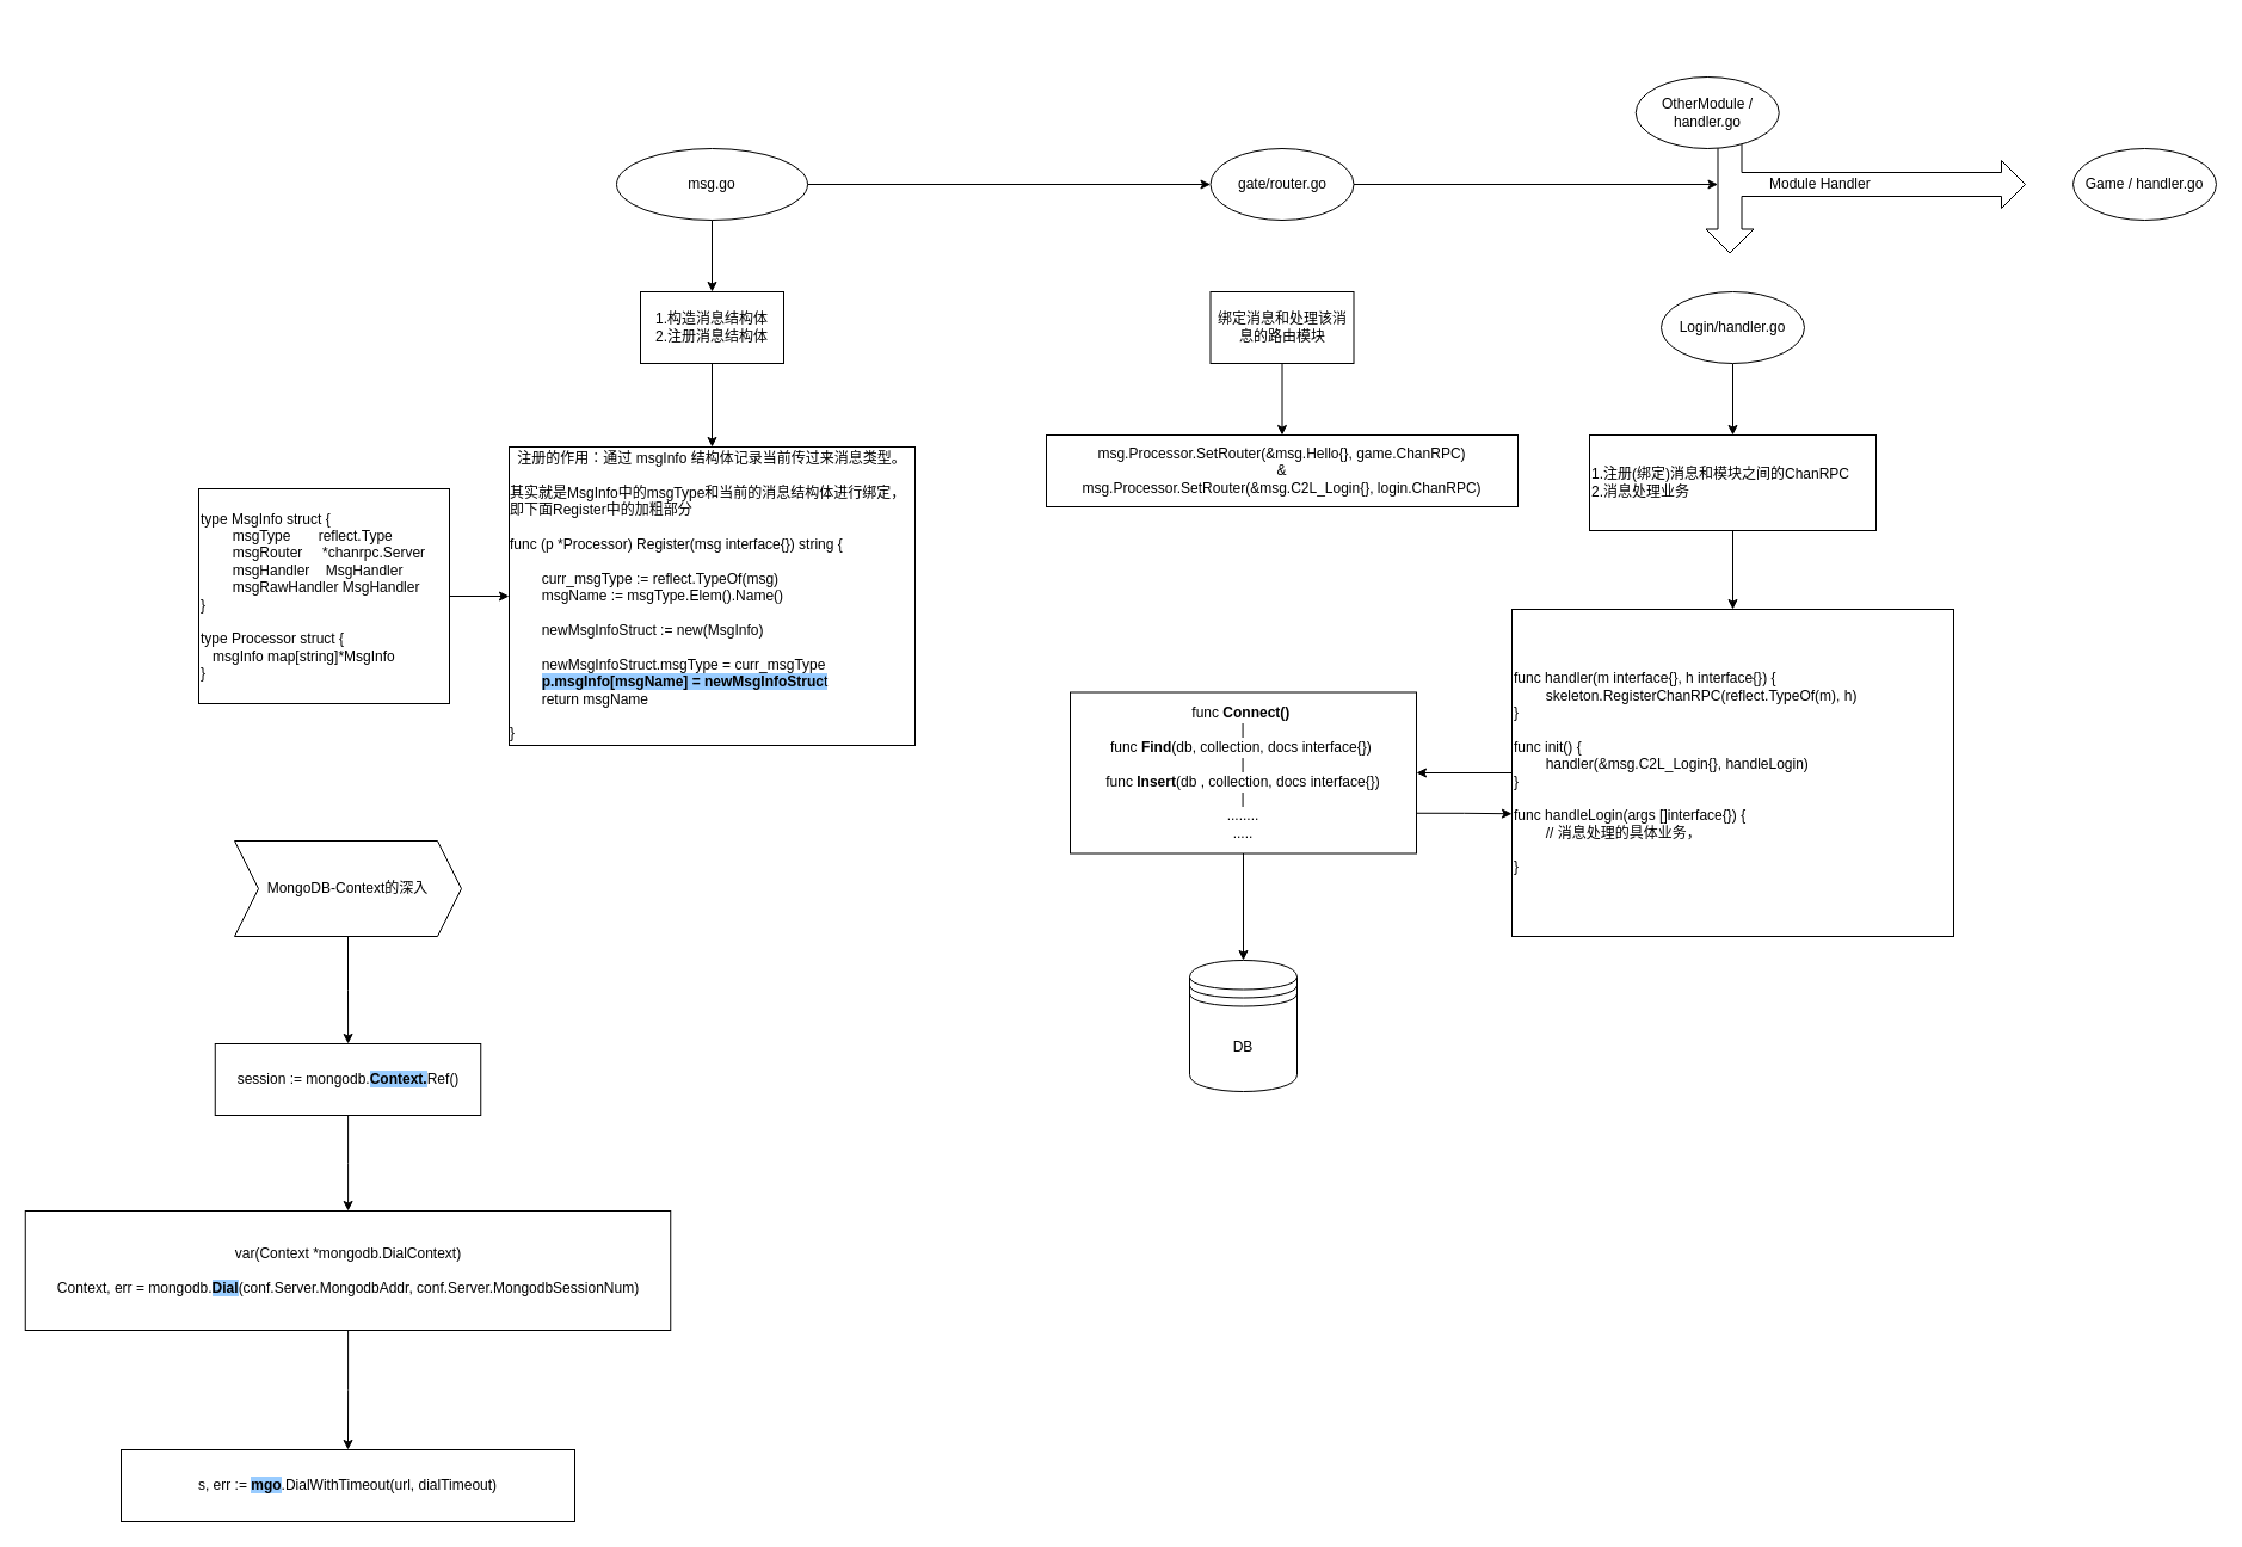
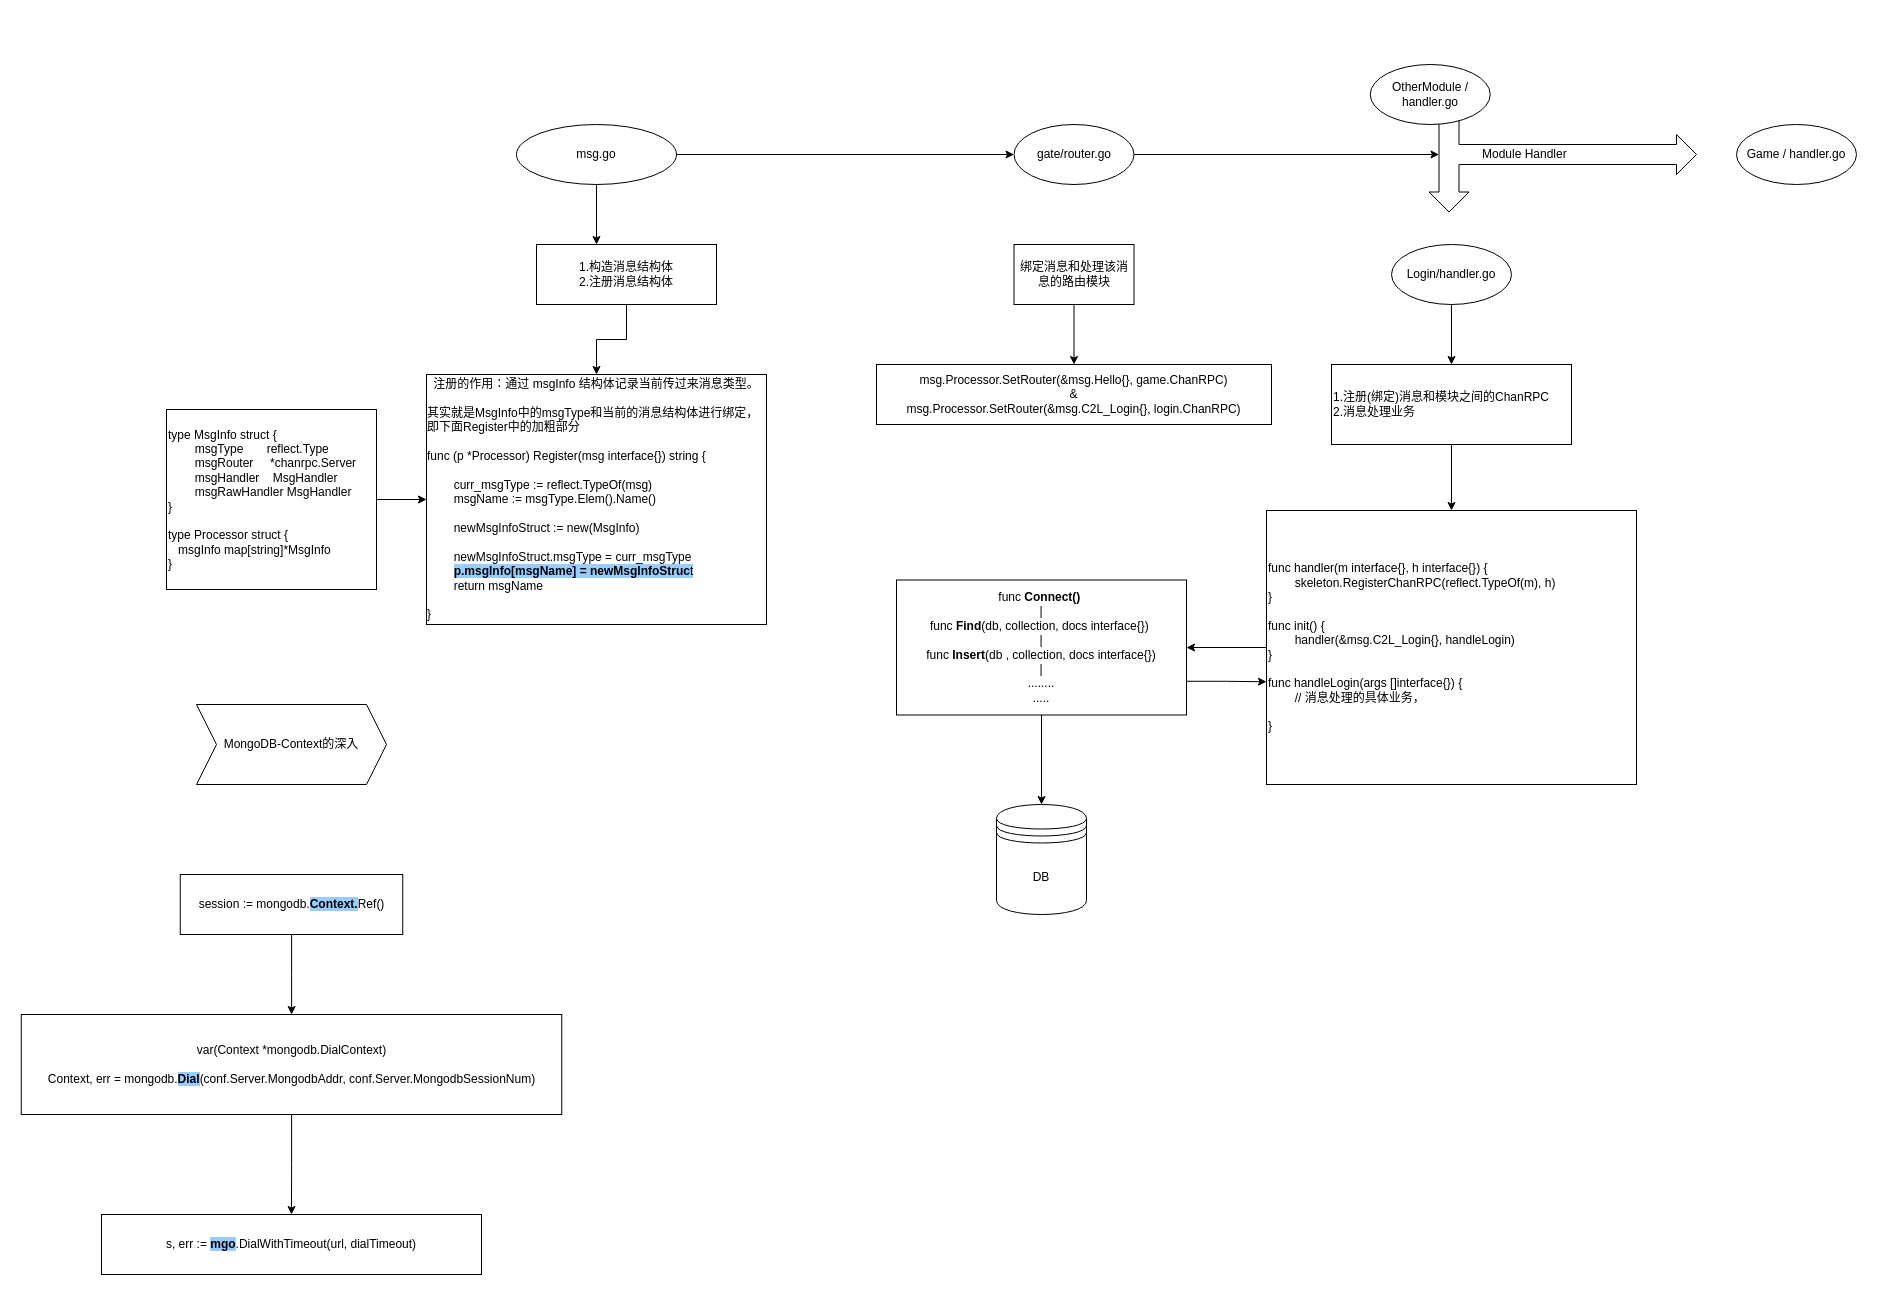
  <mxCell id="0" />
  <mxCell id="1" parent="0" />
  <mxCell id="2" value="" style="edgeStyle=orthogonalEdgeStyle;rounded=0;orthogonalLoop=1;jettySize=auto;html=1;fontSize=12;" parent="1" target="4" edge="1"><mxGeometry relative="1" as="geometry"><mxPoint x="606" y="174" as="sourcePoint" /><Array as="points"><mxPoint x="596" y="174" /></Array></mxGeometry></mxCell>
  <mxCell id="3" style="edgeStyle=orthogonalEdgeStyle;rounded=0;orthogonalLoop=1;jettySize=auto;html=1;exitX=0.5;exitY=1;exitDx=0;exitDy=0;" parent="1" source="4" target="9" edge="1"><mxGeometry relative="1" as="geometry" /></mxCell>
- <mxCell id="4" value="&lt;div style=&quot;text-align: left&quot;&gt;1.构造消息结构体&lt;/div&gt;&lt;div style=&quot;text-align: left&quot;&gt;2.注册消息结构体&lt;/div&gt;" style="whiteSpace=wrap;html=1;rounded=0;" parent="1" vertex="1"><mxGeometry x="536" y="244" width="120" height="60" as="geometry" /></mxCell>
+ <mxCell id="4" value="&lt;div style=&quot;text-align: left&quot;&gt;1.构造消息结构体&lt;/div&gt;&lt;div style=&quot;text-align: left&quot;&gt;2.注册消息结构体&lt;/div&gt;" style="whiteSpace=wrap;html=1;rounded=0;" parent="1" vertex="1"><mxGeometry x="536" y="244" width="180" height="60" as="geometry" /></mxCell>
  <mxCell id="5" value="" style="edgeStyle=orthogonalEdgeStyle;rounded=0;orthogonalLoop=1;jettySize=auto;html=1;fontSize=12;" parent="1" source="6" target="8" edge="1"><mxGeometry relative="1" as="geometry" /></mxCell>
  <mxCell id="6" value="msg.go" style="ellipse;whiteSpace=wrap;html=1;fontSize=12;" parent="1" vertex="1"><mxGeometry x="516" y="124" width="160" height="60" as="geometry" /></mxCell>
  <mxCell id="7" style="edgeStyle=orthogonalEdgeStyle;rounded=0;orthogonalLoop=1;jettySize=auto;html=1;exitX=1;exitY=0.5;exitDx=0;exitDy=0;entryX=0;entryY=0;entryDx=57.5;entryDy=257.5;entryPerimeter=0;" edge="1" parent="1" source="8" target="29"><mxGeometry relative="1" as="geometry"><mxPoint x="1326" y="154" as="targetPoint" /></mxGeometry></mxCell>
  <mxCell id="8" value="gate/router.go" style="ellipse;whiteSpace=wrap;html=1;" parent="1" vertex="1"><mxGeometry x="1013.5" y="124" width="120" height="60" as="geometry" /></mxCell>
  <mxCell id="9" value="&lt;div&gt;&lt;span&gt;注册的作用：通过 msgInfo 结构体记录当前传过来消息类型。&lt;/span&gt;&lt;/div&gt;&lt;div style=&quot;text-align: left&quot;&gt;&lt;span&gt;&lt;br&gt;&lt;/span&gt;&lt;/div&gt;&lt;div style=&quot;text-align: left&quot;&gt;其实就是MsgInfo中的msgType和当前的消息结构体进行绑定，即下面Register中的加粗部分&lt;/div&gt;&lt;div style=&quot;text-align: left&quot;&gt;&lt;br&gt;&lt;/div&gt;&lt;div style=&quot;text-align: left&quot;&gt;func (p *Processor) Register(msg interface{}) string {&lt;br&gt;&lt;/div&gt;&lt;div style=&quot;text-align: left&quot;&gt;&lt;br&gt;&lt;/div&gt;&lt;div style=&quot;text-align: left&quot;&gt;&lt;span&gt;&#09;&lt;/span&gt;&lt;span style=&quot;white-space: pre&quot;&gt;&#09;&lt;/span&gt;curr_msgType := reflect.TypeOf(msg)&lt;br&gt;&lt;/div&gt;&lt;div style=&quot;text-align: left&quot;&gt;&lt;span&gt;&#09;&lt;/span&gt;&lt;span style=&quot;white-space: pre&quot;&gt;&#09;&lt;/span&gt;msgName := msgType.Elem().Name()&lt;br&gt;&lt;/div&gt;&lt;div style=&quot;text-align: left&quot;&gt;&lt;br&gt;&lt;/div&gt;&lt;div style=&quot;text-align: left&quot;&gt;&lt;span&gt;&#09;&lt;/span&gt;&lt;span&gt;&lt;span style=&quot;white-space: pre&quot;&gt;&#09;&lt;/span&gt;newMsgInfoStruct := new(MsgInfo)&lt;/span&gt;&lt;/div&gt;&lt;div style=&quot;text-align: left&quot;&gt;&lt;span&gt;&lt;br&gt;&lt;/span&gt;&lt;/div&gt;&lt;div style=&quot;text-align: left&quot;&gt;&lt;span&gt;&#09;&lt;/span&gt;&lt;span style=&quot;white-space: pre&quot;&gt;&#09;&lt;/span&gt;newMsgInfoStruct.msgType = curr_msgType&lt;/div&gt;&lt;div style=&quot;text-align: left&quot;&gt;&#09;&lt;span style=&quot;white-space: pre&quot;&gt;&#09;&lt;/span&gt;&lt;span style=&quot;background-color: rgb(153 , 204 , 255)&quot;&gt;&lt;b&gt;p.msgInfo[msgName] = newMsgInfoStruc&lt;/b&gt;t&lt;/span&gt;&lt;/div&gt;&lt;div style=&quot;text-align: left&quot;&gt;&lt;span&gt;&#09;&lt;/span&gt;&lt;span style=&quot;white-space: pre&quot;&gt;&#09;&lt;/span&gt;return msgName&lt;/div&gt;&lt;div style=&quot;text-align: left&quot;&gt;&lt;br&gt;&lt;/div&gt;&lt;div style=&quot;text-align: left&quot;&gt;}&lt;/div&gt;" style="rounded=0;whiteSpace=wrap;html=1;align=center;" parent="1" vertex="1"><mxGeometry x="426" y="374" width="340" height="250" as="geometry" /></mxCell>
  <mxCell id="10" style="edgeStyle=orthogonalEdgeStyle;rounded=0;orthogonalLoop=1;jettySize=auto;html=1;exitX=0.5;exitY=1;exitDx=0;exitDy=0;" parent="1" source="9" target="9" edge="1"><mxGeometry relative="1" as="geometry" /></mxCell>
  <mxCell id="11" style="edgeStyle=orthogonalEdgeStyle;rounded=0;orthogonalLoop=1;jettySize=auto;html=1;exitX=1;exitY=0.5;exitDx=0;exitDy=0;" parent="1" source="12" target="9" edge="1"><mxGeometry relative="1" as="geometry" /></mxCell>
  <mxCell id="12" value="&lt;div&gt;type MsgInfo struct {&lt;/div&gt;&lt;div&gt;&lt;span&gt;&#09;&lt;/span&gt;&lt;span&gt;&#09;&lt;/span&gt;&lt;span style=&quot;white-space: pre&quot;&gt;&#09;&lt;/span&gt;msgType&amp;nbsp; &amp;nbsp; &amp;nbsp; &amp;nbsp;reflect.Type&lt;/div&gt;&lt;div&gt;&lt;span&gt;&#09;&lt;/span&gt;&lt;span&gt;&#09;&lt;/span&gt;&lt;span style=&quot;white-space: pre&quot;&gt;&#09;&lt;/span&gt;msgRouter&amp;nbsp; &amp;nbsp; &amp;nbsp;*chanrpc.Server&lt;/div&gt;&lt;div&gt;&lt;span&gt;&#09;&lt;/span&gt;&lt;span&gt;&#09;&lt;/span&gt;&lt;span style=&quot;white-space: pre&quot;&gt;&#09;&lt;/span&gt;msgHandler&amp;nbsp; &amp;nbsp; MsgHandler&lt;/div&gt;&lt;div&gt;&lt;span&gt;&#09;&lt;/span&gt;&lt;span&gt;&#09;&lt;/span&gt;&lt;span style=&quot;white-space: pre&quot;&gt;&#09;&lt;/span&gt;msgRawHandler MsgHandler&lt;/div&gt;&lt;div&gt;}&lt;/div&gt;&lt;div&gt;&lt;br&gt;&lt;/div&gt;&lt;div&gt;&lt;div&gt;type Processor struct {&lt;/div&gt;&lt;div&gt;&amp;nbsp; &amp;nbsp;msgInfo map[string]*MsgInfo&lt;/div&gt;&lt;div&gt;}&lt;/div&gt;&lt;/div&gt;" style="rounded=0;whiteSpace=wrap;html=1;align=left;" parent="1" vertex="1"><mxGeometry x="166" y="409" width="210" height="180" as="geometry" /></mxCell>
  <mxCell id="13" value="msg.Processor.SetRouter(&amp;amp;msg.Hello{}, game.ChanRPC)&lt;br&gt;&amp;amp;&lt;br&gt;msg.Processor.SetRouter(&amp;amp;msg.C2L_Login{}, login.ChanRPC)" style="whiteSpace=wrap;html=1;" parent="1" vertex="1"><mxGeometry x="876" y="364" width="395" height="60" as="geometry" /></mxCell>
  <mxCell id="14" style="edgeStyle=orthogonalEdgeStyle;rounded=0;orthogonalLoop=1;jettySize=auto;html=1;exitX=0.5;exitY=1;exitDx=0;exitDy=0;" parent="1" source="15" target="13" edge="1"><mxGeometry relative="1" as="geometry" /></mxCell>
  <mxCell id="15" value="绑定消息和处理该消息的路由模块" style="whiteSpace=wrap;html=1;" parent="1" vertex="1"><mxGeometry x="1013.5" y="244" width="120" height="60" as="geometry" /></mxCell>
  <mxCell id="16" value="" style="edgeStyle=orthogonalEdgeStyle;rounded=0;orthogonalLoop=1;jettySize=auto;html=1;" parent="1" source="17" target="19" edge="1"><mxGeometry relative="1" as="geometry" /></mxCell>
  <mxCell id="17" value="Login/handler.go" style="ellipse;whiteSpace=wrap;html=1;" parent="1" vertex="1"><mxGeometry x="1391" y="244" width="120" height="60" as="geometry" /></mxCell>
  <mxCell id="18" value="" style="edgeStyle=orthogonalEdgeStyle;rounded=0;orthogonalLoop=1;jettySize=auto;html=1;" parent="1" source="19" target="21" edge="1"><mxGeometry relative="1" as="geometry" /></mxCell>
  <mxCell id="19" value="1.注册(绑定)消息和模块之间的ChanRPC&lt;br&gt;2.消息处理业务" style="whiteSpace=wrap;html=1;align=left;" parent="1" vertex="1"><mxGeometry x="1331" y="364" width="240" height="80" as="geometry" /></mxCell>
  <mxCell id="20" value="" style="edgeStyle=orthogonalEdgeStyle;rounded=0;orthogonalLoop=1;jettySize=auto;html=1;" edge="1" parent="1" source="21" target="36"><mxGeometry relative="1" as="geometry" /></mxCell>
  <mxCell id="21" value="func handler(m interface{}, h interface{}) { &lt;span style=&quot;white-space: pre&quot;&gt;&#09;&lt;/span&gt;&lt;span style=&quot;background-color: rgb(255 , 255 , 255)&quot;&gt;skeleton.RegisterChanRPC(reflect.TypeOf(m), h) &lt;/span&gt;&lt;br&gt;}&lt;br&gt;&lt;br&gt;func init() { &lt;br&gt;&lt;span style=&quot;white-space: pre&quot;&gt;&#09;&lt;/span&gt;&lt;span style=&quot;background-color: rgb(255 , 255 , 255)&quot;&gt;handler(&amp;amp;msg.C2L_Login{}, handleLogin) &lt;br&gt;}&lt;br&gt;&lt;/span&gt;&lt;br&gt;func handleLogin(args []interface{}) {&lt;br&gt;&lt;span style=&quot;white-space: pre&quot;&gt;&#09;&lt;/span&gt;// 消息处理的具体业务，&lt;br&gt;&amp;nbsp; &amp;nbsp; &amp;nbsp; &amp;nbsp;&amp;nbsp;&lt;br&gt;}" style="whiteSpace=wrap;html=1;align=left;" parent="1" vertex="1"><mxGeometry x="1266" y="510" width="370" height="274" as="geometry" /></mxCell>
- <mxCell id="22" value="" style="edgeStyle=orthogonalEdgeStyle;rounded=0;orthogonalLoop=1;jettySize=auto;html=1;fontColor=#000000;" parent="1" source="23" target="25" edge="1"><mxGeometry relative="1" as="geometry" /></mxCell>
  <mxCell id="23" value="MongoDB-Context的深入" style="shape=step;perimeter=stepPerimeter;whiteSpace=wrap;html=1;fixedSize=1;labelBackgroundColor=#FFFFFF;fontColor=#000000;" parent="1" vertex="1"><mxGeometry x="196" y="704" width="190" height="80" as="geometry" /></mxCell>
  <mxCell id="24" value="" style="edgeStyle=orthogonalEdgeStyle;rounded=0;orthogonalLoop=1;jettySize=auto;html=1;fontColor=#000000;" parent="1" source="25" target="27" edge="1"><mxGeometry relative="1" as="geometry"><Array as="points"><mxPoint x="291" y="974" /><mxPoint x="291" y="974" /></Array></mxGeometry></mxCell>
  <mxCell id="25" value="session := mongodb.&lt;b style=&quot;background-color: rgb(153 , 204 , 255)&quot;&gt;Context.&lt;/b&gt;Ref()" style="whiteSpace=wrap;html=1;fontColor=#000000;labelBackgroundColor=#FFFFFF;align=center;" parent="1" vertex="1"><mxGeometry x="179.75" y="874" width="222.5" height="60" as="geometry" /></mxCell>
  <mxCell id="26" value="" style="edgeStyle=orthogonalEdgeStyle;rounded=0;orthogonalLoop=1;jettySize=auto;html=1;fontColor=#000000;" parent="1" source="27" target="28" edge="1"><mxGeometry relative="1" as="geometry" /></mxCell>
  <mxCell id="27" value="var(Context *mongodb.DialContext)&lt;br&gt;&lt;br&gt;Context, err = mongodb.&lt;span style=&quot;background-color: rgb(153 , 204 , 255)&quot;&gt;&lt;b&gt;Dial&lt;/b&gt;&lt;/span&gt;(conf.Server.MongodbAddr, conf.Server.MongodbSessionNum)" style="whiteSpace=wrap;html=1;fontColor=#000000;labelBackgroundColor=#FFFFFF;align=center;" parent="1" vertex="1"><mxGeometry x="20.75" y="1014" width="540.5" height="100" as="geometry" /></mxCell>
  <mxCell id="28" value="s, err := &lt;span style=&quot;background-color: rgb(153 , 204 , 255)&quot;&gt;&lt;b&gt;mgo&lt;/b&gt;&lt;/span&gt;.DialWithTimeout(url, dialTimeout)" style="whiteSpace=wrap;html=1;fontColor=#000000;labelBackgroundColor=#FFFFFF;" parent="1" vertex="1"><mxGeometry x="101" y="1214" width="380" height="60" as="geometry" /></mxCell>
  <mxCell id="29" value="" style="html=1;shadow=0;dashed=0;align=left;verticalAlign=middle;shape=mxgraph.arrows2.triadArrow;dy=10;dx=20;arrowHead=40;rotation=90;" parent="1" vertex="1"><mxGeometry x="1504.75" y="20.25" width="115" height="267.5" as="geometry" /></mxCell>
  <mxCell id="30" value="Module Handler&amp;nbsp;" style="text;html=1;strokeColor=none;fillColor=none;align=center;verticalAlign=middle;whiteSpace=wrap;rounded=0;" parent="1" vertex="1"><mxGeometry x="1396" y="131.5" width="260" height="45" as="geometry" /></mxCell>
  <mxCell id="31" value="Game / handler.go" style="ellipse;whiteSpace=wrap;html=1;" parent="1" vertex="1"><mxGeometry x="1736" y="124" width="120" height="60" as="geometry" /></mxCell>
  <mxCell id="32" value="OtherModule / handler.go" style="ellipse;whiteSpace=wrap;html=1;" parent="1" vertex="1"><mxGeometry x="1369.75" y="64" width="120" height="60" as="geometry" /></mxCell>
  <mxCell id="33" value="DB" style="shape=datastore;whiteSpace=wrap;html=1;labelBackgroundColor=#FFFFFF;" vertex="1" parent="1"><mxGeometry x="996" y="804" width="90" height="110" as="geometry" /></mxCell>
  <mxCell id="34" style="edgeStyle=orthogonalEdgeStyle;rounded=0;orthogonalLoop=1;jettySize=auto;html=1;exitX=0.5;exitY=1;exitDx=0;exitDy=0;" edge="1" parent="1" source="36" target="33"><mxGeometry relative="1" as="geometry" /></mxCell>
  <mxCell id="35" style="edgeStyle=orthogonalEdgeStyle;rounded=0;orthogonalLoop=1;jettySize=auto;html=1;exitX=1;exitY=0.75;exitDx=0;exitDy=0;entryX=0;entryY=0.625;entryDx=0;entryDy=0;entryPerimeter=0;" edge="1" parent="1" source="36" target="21"><mxGeometry relative="1" as="geometry" /></mxCell>
  <mxCell id="36" value="func &lt;b&gt;Connect()&amp;nbsp;&lt;br&gt;&lt;/b&gt;|&lt;br&gt;func &lt;b&gt;Find&lt;/b&gt;(db, collection, docs interface{})&amp;nbsp;&lt;br&gt;|&lt;br&gt;func &lt;b&gt;Insert&lt;/b&gt;(db , collection, docs interface{})&lt;br&gt;|&lt;br&gt;........&lt;br&gt;....." style="rounded=0;whiteSpace=wrap;html=1;labelBackgroundColor=#FFFFFF;align=center;" vertex="1" parent="1"><mxGeometry x="896" y="579.5" width="290" height="135" as="geometry" /></mxCell>
